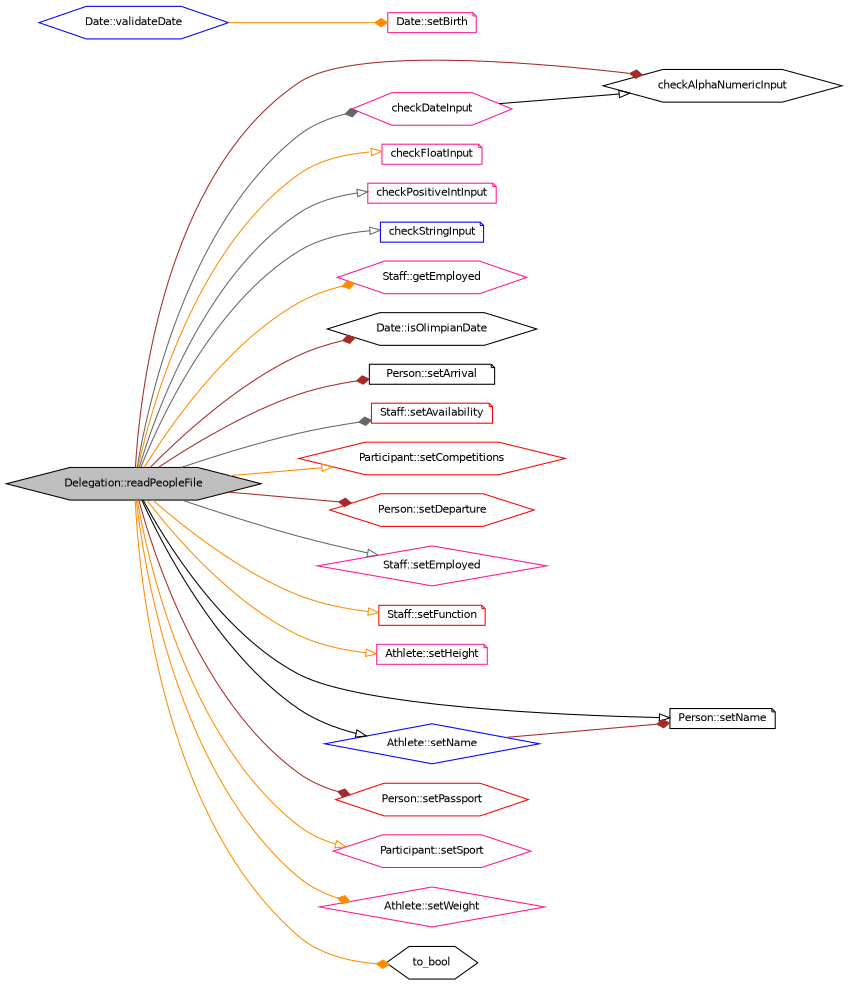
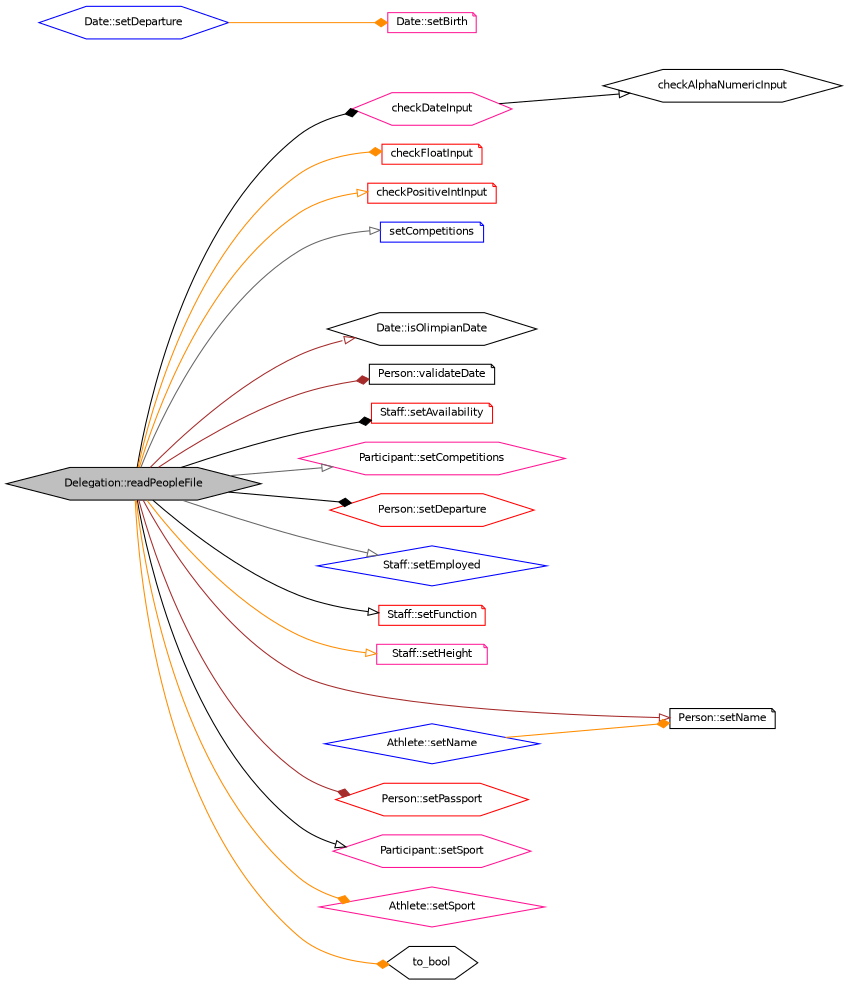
  digraph {
    rankdir=LR
    node [color=deeppink fillcolor=white fontname=Helvetica fontsize=10 shape=hexagon style=filled]
    edge [arrowhead=diamond color=darkorange fontname=Helvetica fontsize=10 labelfontname=Helvetica labelfontsize=10 style=solid]
    n1 [color=black fillcolor=grey75 fontcolor=black height=0.2 label="Delegation::readPeopleFile" width=0.4]
    n2 [color=black height=0.2 label=checkAlphaNumericInput width=0.4]
    n3 [height=0.2 label=checkDateInput width=0.4]
-   n4 [height=0.2 label=checkFloatInput shape=note width=0.4]
-   n5 [height=0.2 label=checkPositiveIntInput shape=note width=0.4]
-   n6 [color=blue height=0.2 label=checkStringInput shape=note width=0.4]
-   n7 [height=0.2 label="Staff::getEmployed" width=0.4]
+   n4 [color=red height=0.2 label=checkFloatInput shape=note width=0.4]
+   n5 [color=red height=0.2 label=checkPositiveIntInput shape=note width=0.4]
+   n6 [color=blue height=0.2 label=setCompetitions shape=note width=0.4]
    n8 [color=black height=0.2 label="Date::isOlimpianDate" width=0.4]
-   n9 [color=black height=0.2 label="Person::setArrival" shape=note width=0.4]
+   n9 [color=black height=0.2 label="Person::validateDate" shape=note width=0.4]
    n10 [color=red height=0.2 label="Staff::setAvailability" shape=note width=0.4]
-   n11 [color=red height=0.2 label="Participant::setCompetitions" width=0.4]
+   n11 [height=0.2 label="Participant::setCompetitions" width=0.4]
    n12 [color=red height=0.2 label="Person::setDeparture" width=0.4]
-   n13 [height=0.2 label="Staff::setEmployed" shape=diamond width=0.4]
+   n13 [color=blue height=0.2 label="Staff::setEmployed" shape=diamond width=0.4]
    n14 [color=red height=0.2 label="Staff::setFunction" shape=note width=0.4]
-   n15 [height=0.2 label="Athlete::setHeight" shape=note width=0.4]
+   n15 [height=0.2 label="Staff::setHeight" shape=note width=0.4]
    n16 [color=black height=0.2 label="Person::setName" shape=note width=0.4]
    n17 [color=blue height=0.2 label="Athlete::setName" shape=diamond width=0.4]
    n18 [color=red height=0.2 label="Person::setPassport" width=0.4]
    n19 [height=0.2 label="Participant::setSport" width=0.4]
-   n20 [height=0.2 label="Athlete::setWeight" shape=diamond width=0.4]
+   n20 [height=0.2 label="Athlete::setSport" shape=diamond width=0.4]
    n21 [color=black height=0.2 label=to_bool width=0.4]
-   n22 [color=blue height=0.2 label="Date::validateDate" width=0.4]
+   n22 [color=blue height=0.2 label="Date::setDeparture" width=0.4]
    n23 [height=0.2 label="Date::setBirth" shape=note width=0.4]
-   n1 -> n2 [color=brown]
-   n1 -> n3 [color=gray40]
-   n1 -> n4 [arrowhead=onormal]
-   n1 -> n5 [arrowhead=onormal color=gray40]
+   n1 -> n3 [color=black]
+   n1 -> n4
+   n1 -> n5 [arrowhead=onormal]
    n1 -> n6 [arrowhead=onormal color=gray40]
-   n1 -> n7
-   n1 -> n8 [color=brown]
+   n1 -> n8 [arrowhead=onormal color=brown]
    n1 -> n9 [color=brown]
-   n1 -> n10 [color=gray40]
-   n1 -> n11 [arrowhead=onormal]
-   n1 -> n12 [color=brown]
+   n1 -> n10 [color=black]
+   n1 -> n11 [arrowhead=onormal color=gray40]
+   n1 -> n12 [color=black]
    n1 -> n13 [arrowhead=onormal color=gray40]
-   n1 -> n14 [arrowhead=onormal]
+   n1 -> n14 [arrowhead=onormal color=black]
    n1 -> n15 [arrowhead=onormal]
-   n1 -> n16 [arrowhead=onormal color=black]
-   n1 -> n17 [arrowhead=onormal color=black]
+   n1 -> n16 [arrowhead=onormal color=brown]
    n1 -> n18 [color=brown]
-   n1 -> n19 [arrowhead=onormal]
+   n1 -> n19 [arrowhead=onormal color=black]
    n1 -> n20
    n1 -> n21
    n3 -> n2 [arrowhead=onormal color=black]
-   n17 -> n16 [color=brown]
+   n17 -> n16
    n22 -> n23
  }
